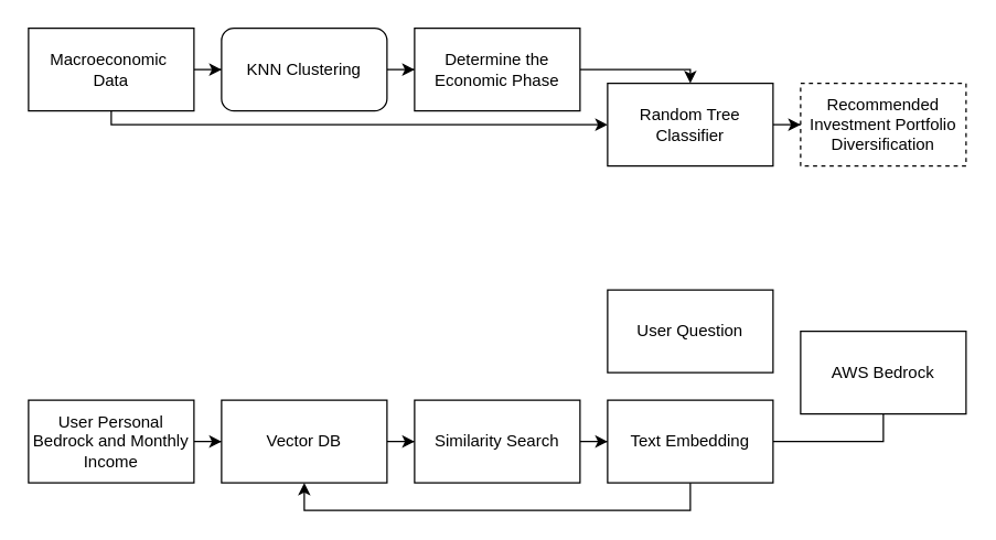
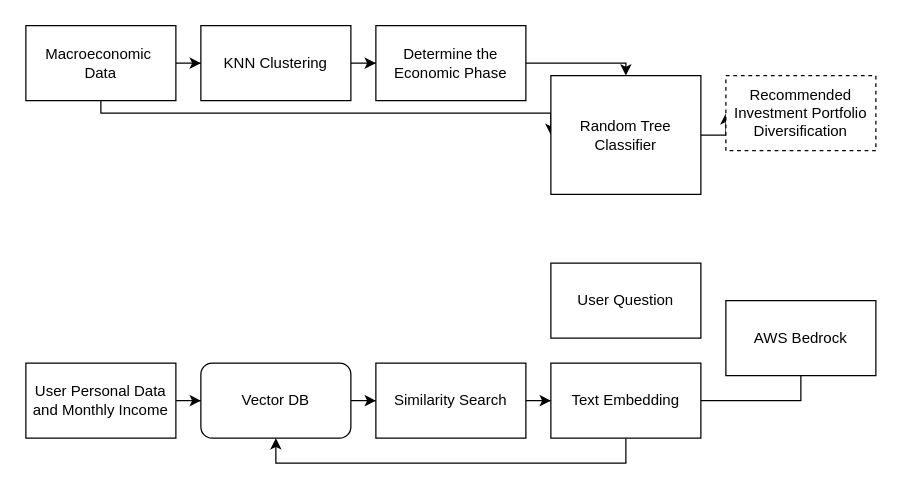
  <mxCell id="0" />
  <mxCell id="1" parent="0" />
  <mxCell id="2" style="edgeStyle=orthogonalEdgeStyle;rounded=0;orthogonalLoop=1;jettySize=auto;html=1;entryX=0;entryY=0.5;entryDx=0;entryDy=0;exitX=0.5;exitY=1;exitDx=0;exitDy=0;" edge="1" parent="1" source="4" target="10"><mxGeometry relative="1" as="geometry"><Array as="points"><mxPoint x="80" y="90" /></Array></mxGeometry></mxCell>
  <mxCell id="3" style="edgeStyle=orthogonalEdgeStyle;rounded=0;orthogonalLoop=1;jettySize=auto;html=1;" edge="1" parent="1" source="4" target="6"><mxGeometry relative="1" as="geometry" /></mxCell>
  <mxCell id="4" value="Macroeconomic&amp;nbsp;&lt;div&gt;Data&lt;/div&gt;" style="rounded=0;whiteSpace=wrap;html=1;" vertex="1" parent="1"><mxGeometry x="20" y="20" width="120" height="60" as="geometry" /></mxCell>
  <mxCell id="5" style="edgeStyle=orthogonalEdgeStyle;rounded=0;orthogonalLoop=1;jettySize=auto;html=1;" edge="1" parent="1" source="6" target="8"><mxGeometry relative="1" as="geometry" /></mxCell>
- <mxCell id="6" value="KNN Clustering" style="whiteSpace=wrap;html=1;rounded=1;" vertex="1" parent="1"><mxGeometry x="160" y="20" width="120" height="60" as="geometry" /></mxCell>
+ <mxCell id="6" value="KNN Clustering" style="rounded=0;whiteSpace=wrap;html=1;" vertex="1" parent="1"><mxGeometry x="160" y="20" width="120" height="60" as="geometry" /></mxCell>
  <mxCell id="7" style="edgeStyle=orthogonalEdgeStyle;rounded=0;orthogonalLoop=1;jettySize=auto;html=1;entryX=0.5;entryY=0;entryDx=0;entryDy=0;" edge="1" parent="1" source="8" target="10"><mxGeometry relative="1" as="geometry"><Array as="points"><mxPoint x="500" y="50" /></Array></mxGeometry></mxCell>
  <mxCell id="8" value="Determine the Economic Phase" style="rounded=0;whiteSpace=wrap;html=1;" vertex="1" parent="1"><mxGeometry x="300" y="20" width="120" height="60" as="geometry" /></mxCell>
  <mxCell id="9" style="edgeStyle=orthogonalEdgeStyle;rounded=0;orthogonalLoop=1;jettySize=auto;html=1;entryX=0;entryY=0.5;entryDx=0;entryDy=0;" edge="1" parent="1" source="10" target="11"><mxGeometry relative="1" as="geometry" /></mxCell>
- <mxCell id="10" value="Random Tree Classifier" style="rounded=0;whiteSpace=wrap;html=1;" vertex="1" parent="1"><mxGeometry x="440" y="60" width="120" height="60" as="geometry" /></mxCell>
+ <mxCell id="10" value="Random Tree Classifier" style="rounded=0;whiteSpace=wrap;html=1;" vertex="1" parent="1"><mxGeometry x="440" y="60" width="120" height="95" as="geometry" /></mxCell>
  <mxCell id="11" value="Recommended Investment Portfolio Diversification" style="rounded=0;whiteSpace=wrap;html=1;dashed=1;" vertex="1" parent="1"><mxGeometry x="580" y="60" width="120" height="60" as="geometry" /></mxCell>
  <mxCell id="12" style="edgeStyle=orthogonalEdgeStyle;rounded=0;orthogonalLoop=1;jettySize=auto;html=1;entryX=0;entryY=0.5;entryDx=0;entryDy=0;" edge="1" parent="1" source="13" target="15"><mxGeometry relative="1" as="geometry" /></mxCell>
- <mxCell id="13" value="User Personal Bedrock and Monthly Income" style="rounded=0;whiteSpace=wrap;html=1;" vertex="1" parent="1"><mxGeometry x="20" y="290" width="120" height="60" as="geometry" /></mxCell>
+ <mxCell id="13" value="User Personal Data and Monthly Income" style="rounded=0;whiteSpace=wrap;html=1;" vertex="1" parent="1"><mxGeometry x="20" y="290" width="120" height="60" as="geometry" /></mxCell>
  <mxCell id="14" style="edgeStyle=orthogonalEdgeStyle;rounded=0;orthogonalLoop=1;jettySize=auto;html=1;" edge="1" parent="1" source="15" target="17"><mxGeometry relative="1" as="geometry" /></mxCell>
- <mxCell id="15" value="Vector DB" style="rounded=0;whiteSpace=wrap;html=1;" vertex="1" parent="1"><mxGeometry x="160" y="290" width="120" height="60" as="geometry" /></mxCell>
+ <mxCell id="15" value="Vector DB" style="whiteSpace=wrap;html=1;rounded=1;" vertex="1" parent="1"><mxGeometry x="160" y="290" width="120" height="60" as="geometry" /></mxCell>
  <mxCell id="16" style="edgeStyle=orthogonalEdgeStyle;rounded=0;orthogonalLoop=1;jettySize=auto;html=1;" edge="1" parent="1" source="17" target="20"><mxGeometry relative="1" as="geometry" /></mxCell>
  <mxCell id="17" value="Similarity Search" style="rounded=0;whiteSpace=wrap;html=1;" vertex="1" parent="1"><mxGeometry x="300" y="290" width="120" height="60" as="geometry" /></mxCell>
  <mxCell id="18" style="edgeStyle=orthogonalEdgeStyle;rounded=0;orthogonalLoop=1;jettySize=auto;html=1;entryX=0.5;entryY=1;entryDx=0;entryDy=0;" edge="1" parent="1" source="20" target="15"><mxGeometry relative="1" as="geometry"><Array as="points"><mxPoint x="500" y="370" /><mxPoint x="220" y="370" /></Array></mxGeometry></mxCell>
  <mxCell id="19" style="edgeStyle=orthogonalEdgeStyle;rounded=0;orthogonalLoop=1;jettySize=auto;html=1;entryX=0.5;entryY=1;entryDx=0;entryDy=0;endArrow=none;" edge="1" parent="1" source="20" target="22"><mxGeometry relative="1" as="geometry" /></mxCell>
  <mxCell id="20" value="Text Embedding" style="rounded=0;whiteSpace=wrap;html=1;" vertex="1" parent="1"><mxGeometry x="440" y="290" width="120" height="60" as="geometry" /></mxCell>
  <mxCell id="21" value="User Question" style="rounded=0;whiteSpace=wrap;html=1;" vertex="1" parent="1"><mxGeometry x="440" y="210" width="120" height="60" as="geometry" /></mxCell>
  <mxCell id="22" value="AWS Bedrock" style="rounded=0;whiteSpace=wrap;html=1;" vertex="1" parent="1"><mxGeometry x="580" y="240" width="120" height="60" as="geometry" /></mxCell>
